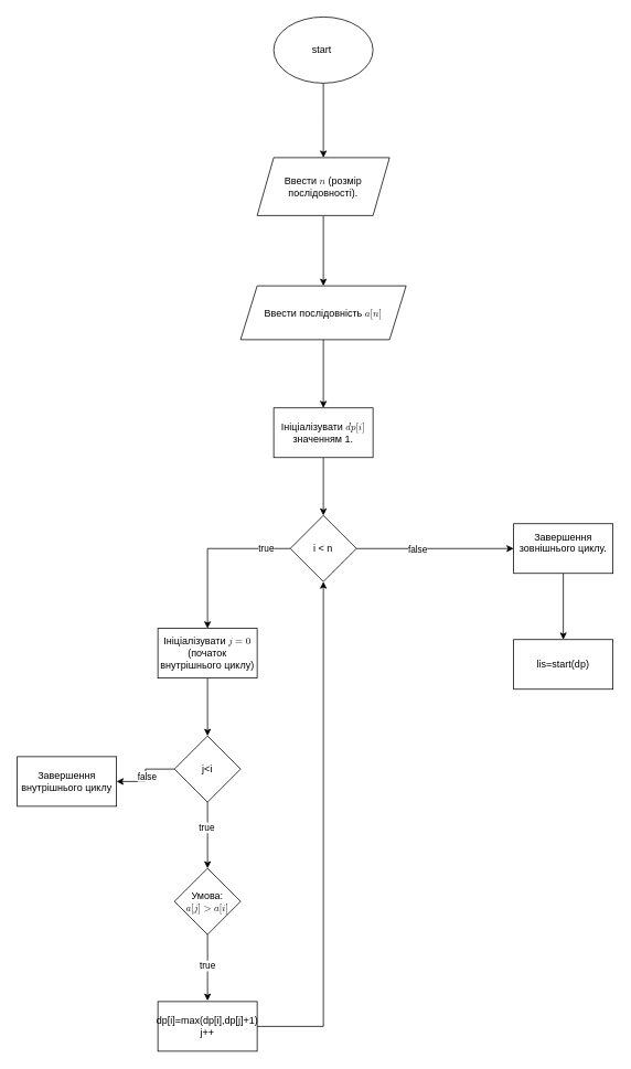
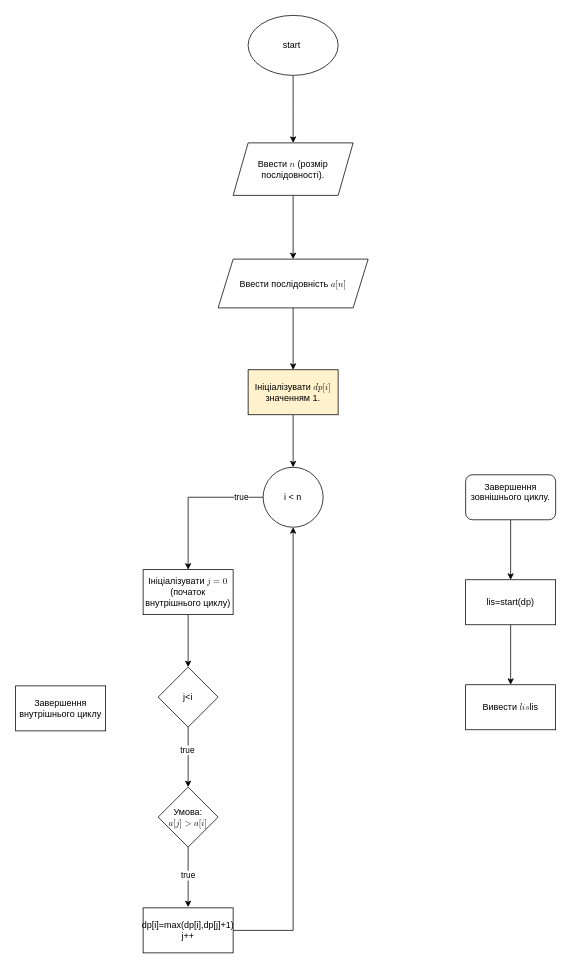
  <mxCell id="0" />
  <mxCell id="1" parent="0" />
  <mxCell id="2" value="" style="edgeStyle=orthogonalEdgeStyle;rounded=0;orthogonalLoop=1;jettySize=auto;html=1;" edge="1" parent="1" source="3"><mxGeometry relative="1" as="geometry"><mxPoint x="390" y="190" as="targetPoint" /></mxGeometry></mxCell>
  <mxCell id="3" value="start&amp;nbsp;" style="ellipse;whiteSpace=wrap;html=1;" vertex="1" parent="1"><mxGeometry x="330" y="20" width="120" height="80" as="geometry" /></mxCell>
  <mxCell id="4" value="" style="edgeStyle=orthogonalEdgeStyle;rounded=0;orthogonalLoop=1;jettySize=auto;html=1;" edge="1" parent="1" source="5" target="7"><mxGeometry relative="1" as="geometry" /></mxCell>
  <mxCell id="5" value="Ввести &lt;span class=&quot;katex&quot;&gt;&lt;span class=&quot;katex-mathml&quot;&gt;&lt;math xmlns=&quot;http://www.w3.org/1998/Math/MathML&quot;&gt;&lt;mrow&gt;&lt;mi&gt;n&lt;/mi&gt;&lt;/mrow&gt;n&lt;/math&gt;&lt;/span&gt;&lt;/span&gt;&amp;nbsp;(розмір послідовності)." style="shape=parallelogram;perimeter=parallelogramPerimeter;whiteSpace=wrap;html=1;fixedSize=1;" vertex="1" parent="1"><mxGeometry x="310" y="190" width="160" height="70" as="geometry" /></mxCell>
  <mxCell id="6" value="" style="edgeStyle=orthogonalEdgeStyle;rounded=0;orthogonalLoop=1;jettySize=auto;html=1;" edge="1" parent="1" source="7" target="9"><mxGeometry relative="1" as="geometry" /></mxCell>
  <mxCell id="7" value="Ввести послідовність &lt;span class=&quot;katex&quot;&gt;&lt;span class=&quot;katex-mathml&quot;&gt;&lt;math xmlns=&quot;http://www.w3.org/1998/Math/MathML&quot;&gt;&lt;mrow&gt;&lt;mi&gt;a&lt;/mi&gt;&lt;mo stretchy=&quot;false&quot;&gt;[&lt;/mo&gt;&lt;mi&gt;n&lt;/mi&gt;&lt;mo stretchy=&quot;false&quot;&gt;]&lt;/mo&gt;&lt;/mrow&gt;a[n]&lt;/math&gt;&lt;/span&gt;&lt;br&gt;&lt;/span&gt;" style="shape=parallelogram;perimeter=parallelogramPerimeter;whiteSpace=wrap;html=1;fixedSize=1;" vertex="1" parent="1"><mxGeometry x="290" y="345" width="200" height="65" as="geometry" /></mxCell>
  <mxCell id="8" value="" style="edgeStyle=orthogonalEdgeStyle;rounded=0;orthogonalLoop=1;jettySize=auto;html=1;" edge="1" parent="1" source="9" target="14"><mxGeometry relative="1" as="geometry" /></mxCell>
- <mxCell id="9" value="Ініціалізувати &lt;span class=&quot;katex&quot;&gt;&lt;span class=&quot;katex-mathml&quot;&gt;&lt;math xmlns=&quot;http://www.w3.org/1998/Math/MathML&quot;&gt;&lt;mrow&gt;&lt;mi&gt;d&lt;/mi&gt;&lt;mi&gt;p&lt;/mi&gt;&lt;mo stretchy=&quot;false&quot;&gt;[&lt;/mo&gt;&lt;mi&gt;i&lt;/mi&gt;&lt;mo stretchy=&quot;false&quot;&gt;]&lt;/mo&gt;&lt;/mrow&gt;dp[i]&lt;/math&gt;&lt;/span&gt;&lt;/span&gt;значенням 1." style="whiteSpace=wrap;html=1;" vertex="1" parent="1"><mxGeometry x="330" y="492.5" width="120" height="60" as="geometry" /></mxCell>
+ <mxCell id="9" value="Ініціалізувати &lt;span class=&quot;katex&quot;&gt;&lt;span class=&quot;katex-mathml&quot;&gt;&lt;math xmlns=&quot;http://www.w3.org/1998/Math/MathML&quot;&gt;&lt;mrow&gt;&lt;mi&gt;d&lt;/mi&gt;&lt;mi&gt;p&lt;/mi&gt;&lt;mo stretchy=&quot;false&quot;&gt;[&lt;/mo&gt;&lt;mi&gt;i&lt;/mi&gt;&lt;mo stretchy=&quot;false&quot;&gt;]&lt;/mo&gt;&lt;/mrow&gt;dp[i]&lt;/math&gt;&lt;/span&gt;&lt;/span&gt;значенням 1." style="whiteSpace=wrap;html=1;fillColor=#fff2cc;" vertex="1" parent="1"><mxGeometry x="330" y="492.5" width="120" height="60" as="geometry" /></mxCell>
  <mxCell id="10" value="" style="edgeStyle=orthogonalEdgeStyle;rounded=0;orthogonalLoop=1;jettySize=auto;html=1;" edge="1" parent="1" source="14" target="16"><mxGeometry relative="1" as="geometry" /></mxCell>
  <mxCell id="11" value="true" style="edgeLabel;html=1;align=center;verticalAlign=middle;resizable=0;points=[];" vertex="1" connectable="0" parent="10"><mxGeometry x="-0.695" relative="1" as="geometry"><mxPoint as="offset" /></mxGeometry></mxCell>
- <mxCell id="12" value="" style="edgeStyle=orthogonalEdgeStyle;rounded=0;orthogonalLoop=1;jettySize=auto;html=1;" edge="1" parent="1" source="14" target="29"><mxGeometry relative="1" as="geometry" /></mxCell>
- <mxCell id="13" value="false" style="edgeLabel;html=1;align=center;verticalAlign=middle;resizable=0;points=[];" vertex="1" connectable="0" parent="12"><mxGeometry x="-0.233" relative="1" as="geometry"><mxPoint y="1" as="offset" /></mxGeometry></mxCell>
- <mxCell id="14" value="i &amp;lt; n" style="rhombus;whiteSpace=wrap;html=1;" vertex="1" parent="1"><mxGeometry x="350" y="622.5" width="80" height="80" as="geometry" /></mxCell>
+ <mxCell id="14" value="i &amp;lt; n" style="ellipse;whiteSpace=wrap;html=1;" vertex="1" parent="1"><mxGeometry x="350" y="622.5" width="80" height="80" as="geometry" /></mxCell>
  <mxCell id="15" value="" style="edgeStyle=orthogonalEdgeStyle;rounded=0;orthogonalLoop=1;jettySize=auto;html=1;" edge="1" parent="1" source="16" target="21"><mxGeometry relative="1" as="geometry" /></mxCell>
  <mxCell id="16" value="Ініціалізувати &lt;span class=&quot;katex&quot;&gt;&lt;span class=&quot;katex-mathml&quot;&gt;&lt;math xmlns=&quot;http://www.w3.org/1998/Math/MathML&quot;&gt;&lt;mrow&gt;&lt;mi&gt;j&lt;/mi&gt;&lt;mo&gt;=&lt;/mo&gt;&lt;mn&gt;0&lt;/mn&gt;&lt;/mrow&gt;j = 0&lt;/math&gt;&lt;/span&gt;&lt;/span&gt;(початок внутрішнього циклу)" style="whiteSpace=wrap;html=1;" vertex="1" parent="1"><mxGeometry x="190" y="759" width="120" height="60" as="geometry" /></mxCell>
  <mxCell id="17" value="" style="edgeStyle=orthogonalEdgeStyle;rounded=0;orthogonalLoop=1;jettySize=auto;html=1;" edge="1" parent="1" source="21" target="24"><mxGeometry relative="1" as="geometry" /></mxCell>
  <mxCell id="18" value="true" style="edgeLabel;html=1;align=center;verticalAlign=middle;resizable=0;points=[];" vertex="1" connectable="0" parent="17"><mxGeometry x="-0.25" y="-2" relative="1" as="geometry"><mxPoint as="offset" /></mxGeometry></mxCell>
- <mxCell id="19" value="" style="edgeStyle=orthogonalEdgeStyle;rounded=0;orthogonalLoop=1;jettySize=auto;html=1;" edge="1" parent="1" source="21" target="27"><mxGeometry relative="1" as="geometry" /></mxCell>
- <mxCell id="20" value="false" style="edgeLabel;html=1;align=center;verticalAlign=middle;resizable=0;points=[];" vertex="1" connectable="0" parent="19"><mxGeometry y="1" relative="1" as="geometry"><mxPoint as="offset" /></mxGeometry></mxCell>
  <mxCell id="21" value="&lt;span class=&quot;base&quot;&gt;&lt;span class=&quot;mord mathnormal&quot;&gt;j&lt;/span&gt;&lt;span class=&quot;mspace&quot;&gt;&lt;/span&gt;&lt;span class=&quot;mrel&quot;&gt;&amp;lt;&lt;/span&gt;&lt;span class=&quot;mspace&quot;&gt;&lt;/span&gt;&lt;/span&gt;&lt;span class=&quot;base&quot;&gt;&lt;span class=&quot;strut&quot;&gt;&lt;/span&gt;&lt;span class=&quot;mord mathnormal&quot;&gt;i&lt;/span&gt;&lt;/span&gt;" style="rhombus;whiteSpace=wrap;html=1;" vertex="1" parent="1"><mxGeometry x="210" y="889" width="80" height="80" as="geometry" /></mxCell>
  <mxCell id="22" value="" style="edgeStyle=orthogonalEdgeStyle;rounded=0;orthogonalLoop=1;jettySize=auto;html=1;" edge="1" parent="1" source="24"><mxGeometry relative="1" as="geometry"><mxPoint x="250" y="1209" as="targetPoint" /></mxGeometry></mxCell>
  <mxCell id="23" value="true" style="edgeLabel;html=1;align=center;verticalAlign=middle;resizable=0;points=[];" vertex="1" connectable="0" parent="22"><mxGeometry x="-0.081" y="-1" relative="1" as="geometry"><mxPoint as="offset" /></mxGeometry></mxCell>
  <mxCell id="24" value="Умова: &lt;span class=&quot;katex&quot;&gt;&lt;span class=&quot;katex-mathml&quot;&gt;&lt;math xmlns=&quot;http://www.w3.org/1998/Math/MathML&quot;&gt;&lt;mrow&gt;&lt;mi&gt;a&lt;/mi&gt;&lt;mo stretchy=&quot;false&quot;&gt;[&lt;/mo&gt;&lt;mi&gt;j&lt;/mi&gt;&lt;mo stretchy=&quot;false&quot;&gt;]&lt;/mo&gt;&lt;mo&gt;&amp;gt;&lt;/mo&gt;&lt;mi&gt;a&lt;/mi&gt;&lt;mo stretchy=&quot;false&quot;&gt;[&lt;/mo&gt;&lt;mi&gt;i&lt;/mi&gt;&lt;mo stretchy=&quot;false&quot;&gt;]&lt;/mo&gt;&lt;/mrow&gt;a[j] &amp;gt; a[i]&lt;/math&gt;&lt;/span&gt;&lt;br&gt;&lt;/span&gt;" style="rhombus;whiteSpace=wrap;html=1;" vertex="1" parent="1"><mxGeometry x="210" y="1049" width="80" height="80" as="geometry" /></mxCell>
  <mxCell id="25" style="edgeStyle=orthogonalEdgeStyle;rounded=0;orthogonalLoop=1;jettySize=auto;html=1;entryX=0.5;entryY=1;entryDx=0;entryDy=0;" edge="1" parent="1" source="26" target="14"><mxGeometry relative="1" as="geometry" /></mxCell>
  <mxCell id="26" value="&lt;span class=&quot;base&quot;&gt;&lt;span class=&quot;mord mathnormal&quot;&gt;d&lt;/span&gt;&lt;span class=&quot;mord mathnormal&quot;&gt;p&lt;/span&gt;&lt;span class=&quot;mopen&quot;&gt;[&lt;/span&gt;&lt;span class=&quot;mord mathnormal&quot;&gt;i&lt;/span&gt;&lt;span class=&quot;mclose&quot;&gt;]&lt;/span&gt;&lt;span class=&quot;mspace&quot;&gt;&lt;/span&gt;&lt;span class=&quot;mrel&quot;&gt;=&lt;/span&gt;&lt;span class=&quot;mspace&quot;&gt;&lt;/span&gt;&lt;/span&gt;&lt;span class=&quot;base&quot;&gt;&lt;span class=&quot;strut&quot;&gt;&lt;/span&gt;&lt;span class=&quot;mop&quot;&gt;max&lt;/span&gt;&lt;span class=&quot;mopen&quot;&gt;(&lt;/span&gt;&lt;span class=&quot;mord mathnormal&quot;&gt;d&lt;/span&gt;&lt;span class=&quot;mord mathnormal&quot;&gt;p&lt;/span&gt;&lt;span class=&quot;mopen&quot;&gt;[&lt;/span&gt;&lt;span class=&quot;mord mathnormal&quot;&gt;i&lt;/span&gt;&lt;span class=&quot;mclose&quot;&gt;]&lt;/span&gt;&lt;span class=&quot;mpunct&quot;&gt;,&lt;/span&gt;&lt;span class=&quot;mspace&quot;&gt;&lt;/span&gt;&lt;span class=&quot;mord mathnormal&quot;&gt;d&lt;/span&gt;&lt;span class=&quot;mord mathnormal&quot;&gt;p&lt;/span&gt;&lt;span class=&quot;mopen&quot;&gt;[&lt;/span&gt;&lt;span class=&quot;mord mathnormal&quot;&gt;j&lt;/span&gt;&lt;span class=&quot;mclose&quot;&gt;]&lt;/span&gt;&lt;span class=&quot;mspace&quot;&gt;&lt;/span&gt;&lt;span class=&quot;mbin&quot;&gt;+&lt;/span&gt;&lt;span class=&quot;mspace&quot;&gt;&lt;/span&gt;&lt;/span&gt;&lt;span class=&quot;base&quot;&gt;&lt;span class=&quot;strut&quot;&gt;&lt;/span&gt;&lt;span class=&quot;mord&quot;&gt;1&lt;/span&gt;&lt;span class=&quot;mclose&quot;&gt;)&lt;/span&gt;&lt;/span&gt;&lt;div&gt;&lt;span class=&quot;base&quot;&gt;&lt;span class=&quot;mclose&quot;&gt;j++&lt;/span&gt;&lt;/span&gt;&lt;/div&gt;" style="rounded=0;whiteSpace=wrap;html=1;" vertex="1" parent="1"><mxGeometry x="190" y="1210" width="120" height="60" as="geometry" /></mxCell>
  <mxCell id="27" value="Завершення внутрішнього циклу" style="whiteSpace=wrap;html=1;" vertex="1" parent="1"><mxGeometry x="20" y="914" width="120" height="60" as="geometry" /></mxCell>
  <mxCell id="28" value="" style="edgeStyle=orthogonalEdgeStyle;rounded=0;orthogonalLoop=1;jettySize=auto;html=1;" edge="1" parent="1" source="29" target="31"><mxGeometry relative="1" as="geometry" /></mxCell>
- <mxCell id="29" value="&#10;Завершення зовнішнього циклу.&#10;&#10;" style="whiteSpace=wrap;html=1;" vertex="1" parent="1"><mxGeometry x="620" y="632.5" width="120" height="60" as="geometry" /></mxCell>
+ <mxCell id="29" value="&#10;Завершення зовнішнього циклу.&#10;&#10;" style="whiteSpace=wrap;html=1;rounded=1;" vertex="1" parent="1"><mxGeometry x="620" y="632.5" width="120" height="60" as="geometry" /></mxCell>
+ <mxCell id="30" value="" style="edgeStyle=orthogonalEdgeStyle;rounded=0;orthogonalLoop=1;jettySize=auto;html=1;" edge="1" parent="1" source="31" target="32"><mxGeometry relative="1" as="geometry" /></mxCell>
  <mxCell id="31" value="&lt;span class=&quot;base&quot;&gt;&lt;span class=&quot;mord mathnormal&quot;&gt;l&lt;/span&gt;&lt;span class=&quot;mord mathnormal&quot;&gt;i&lt;/span&gt;&lt;span class=&quot;mord mathnormal&quot;&gt;s&lt;/span&gt;&lt;span class=&quot;mspace&quot;&gt;&lt;/span&gt;&lt;span class=&quot;mrel&quot;&gt;=&lt;/span&gt;&lt;span class=&quot;mspace&quot;&gt;&lt;/span&gt;&lt;/span&gt;&lt;span class=&quot;base&quot;&gt;&lt;span class=&quot;strut&quot;&gt;&lt;/span&gt;&lt;span class=&quot;mop&quot;&gt;start&lt;/span&gt;&lt;span class=&quot;mopen&quot;&gt;(&lt;/span&gt;&lt;span class=&quot;mord mathnormal&quot;&gt;d&lt;/span&gt;&lt;span class=&quot;mord mathnormal&quot;&gt;p&lt;/span&gt;&lt;span class=&quot;mclose&quot;&gt;)&lt;/span&gt;&lt;/span&gt;" style="whiteSpace=wrap;html=1;" vertex="1" parent="1"><mxGeometry x="620" y="772.5" width="120" height="60" as="geometry" /></mxCell>
+ <mxCell id="32" value="Вивести &lt;span class=&quot;katex&quot;&gt;&lt;span class=&quot;katex-mathml&quot;&gt;&lt;math xmlns=&quot;http://www.w3.org/1998/Math/MathML&quot;&gt;&lt;mrow&gt;&lt;mi&gt;l&lt;/mi&gt;&lt;mi&gt;i&lt;/mi&gt;&lt;mi&gt;s&lt;/mi&gt;&lt;/mrow&gt;lis&lt;/math&gt;&lt;/span&gt;&lt;span aria-hidden=&quot;true&quot; class=&quot;katex-html&quot;&gt;&lt;span class=&quot;base&quot;&gt;&lt;span class=&quot;strut&quot;&gt;&lt;/span&gt;&lt;span class=&quot;mord mathnormal&quot;&gt;l&lt;/span&gt;&lt;span class=&quot;mord mathnormal&quot;&gt;i&lt;/span&gt;&lt;span class=&quot;mord mathnormal&quot;&gt;s&lt;/span&gt;&lt;/span&gt;&lt;/span&gt;&lt;/span&gt;" style="whiteSpace=wrap;html=1;" vertex="1" parent="1"><mxGeometry x="620" y="912.5" width="120" height="60" as="geometry" /></mxCell>
